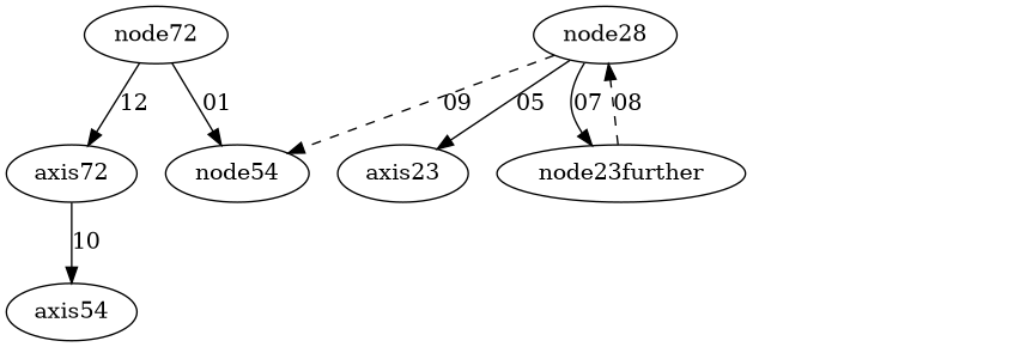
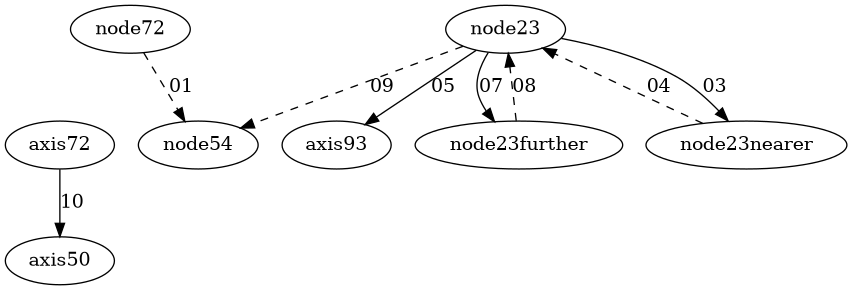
  digraph {
    node72
    node54
    axis72
-   axis54
-   node23 [label=node28]
-   axis23
+   axis54 [label=axis50]
+   node23
+   node23nearer
+   axis23 [label=axis93]
    node23further
-   node72 -> node54 [label=01]
-   node72 -> axis72 [label=12]
+   node72 -> node54 [label=01 style=dashed]
    axis72 -> axis54 [label=10]
    node23 -> node54 [label=09 style=dashed]
+   node23 -> node23nearer [label=03]
    node23 -> axis23 [label=05]
    node23 -> node23further [label=07]
+   node23nearer -> node23 [label=04 style=dashed]
    node23further -> node23 [label=08 style=dashed]
  }
